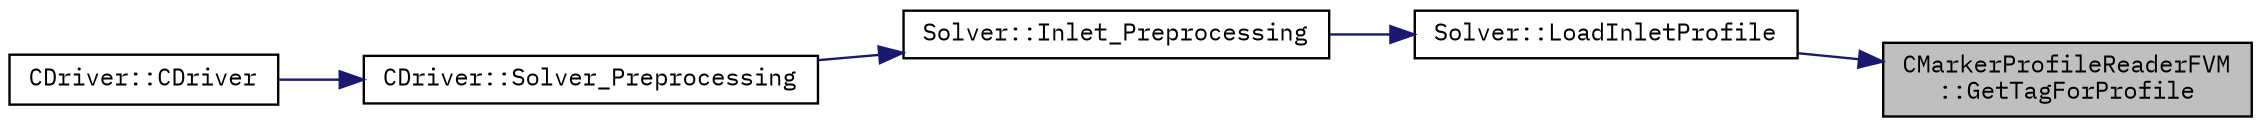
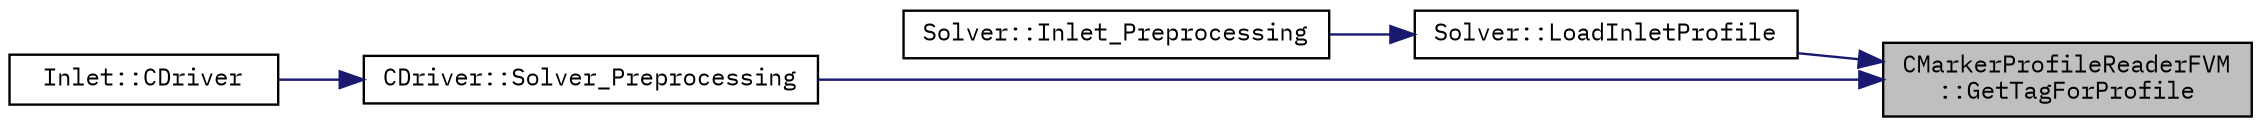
  digraph {
    fontname="IBM Plex Mono"
    rankdir=RL
    node [color=black fillcolor=white fontname="IBM Plex Mono" fontsize=10 shape=record style=filled]
    edge [color=midnightblue dir=back fontname="IBM Plex Mono" fontsize=10 labelfontname=Helvetica labelfontsize=10 style=solid]
    n1 [fillcolor=grey75 fontcolor=black height=0.2 label="CMarkerProfileReaderFVM\l::GetTagForProfile" width=0.4]
    n2 [height=0.2 label="Solver::LoadInletProfile" width=0.4]
    n3 [height=0.2 label="Solver::Inlet_Preprocessing" width=0.4]
    n4 [height=0.2 label="CDriver::Solver_Preprocessing" width=0.4]
-   n5 [height=0.2 label="CDriver::CDriver" width=0.4]
+   n5 [height=0.2 label="Inlet::CDriver" width=0.4]
    n1 -> n2
    n2 -> n3
-   n3 -> n4
+   n1 -> n4
    n4 -> n5
  }
